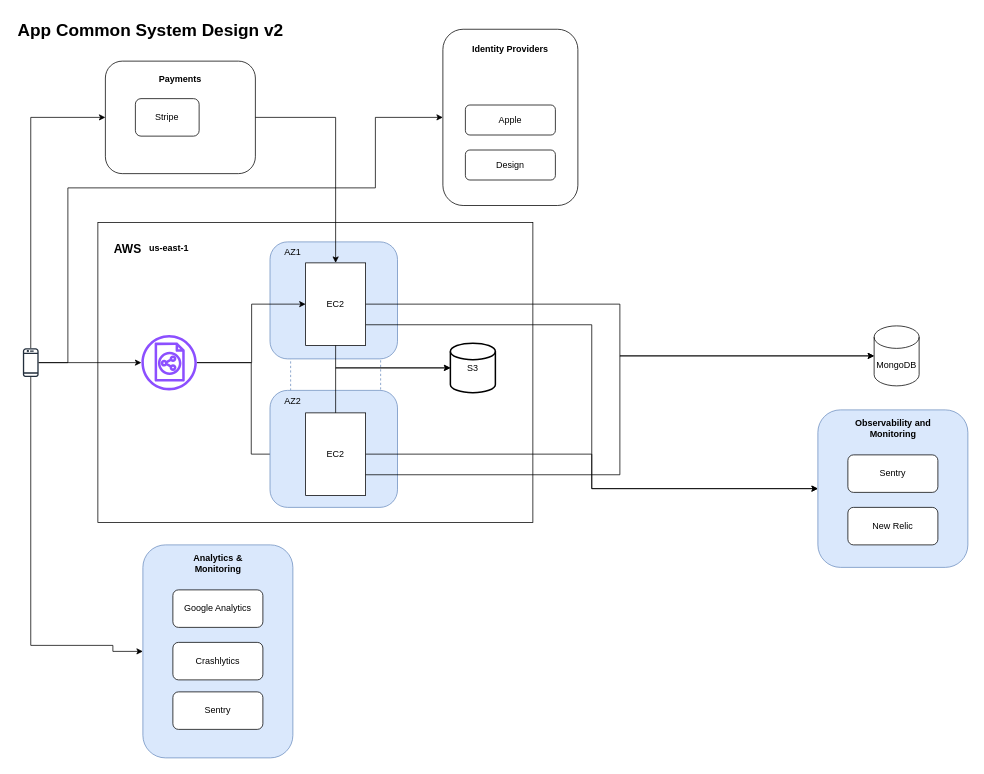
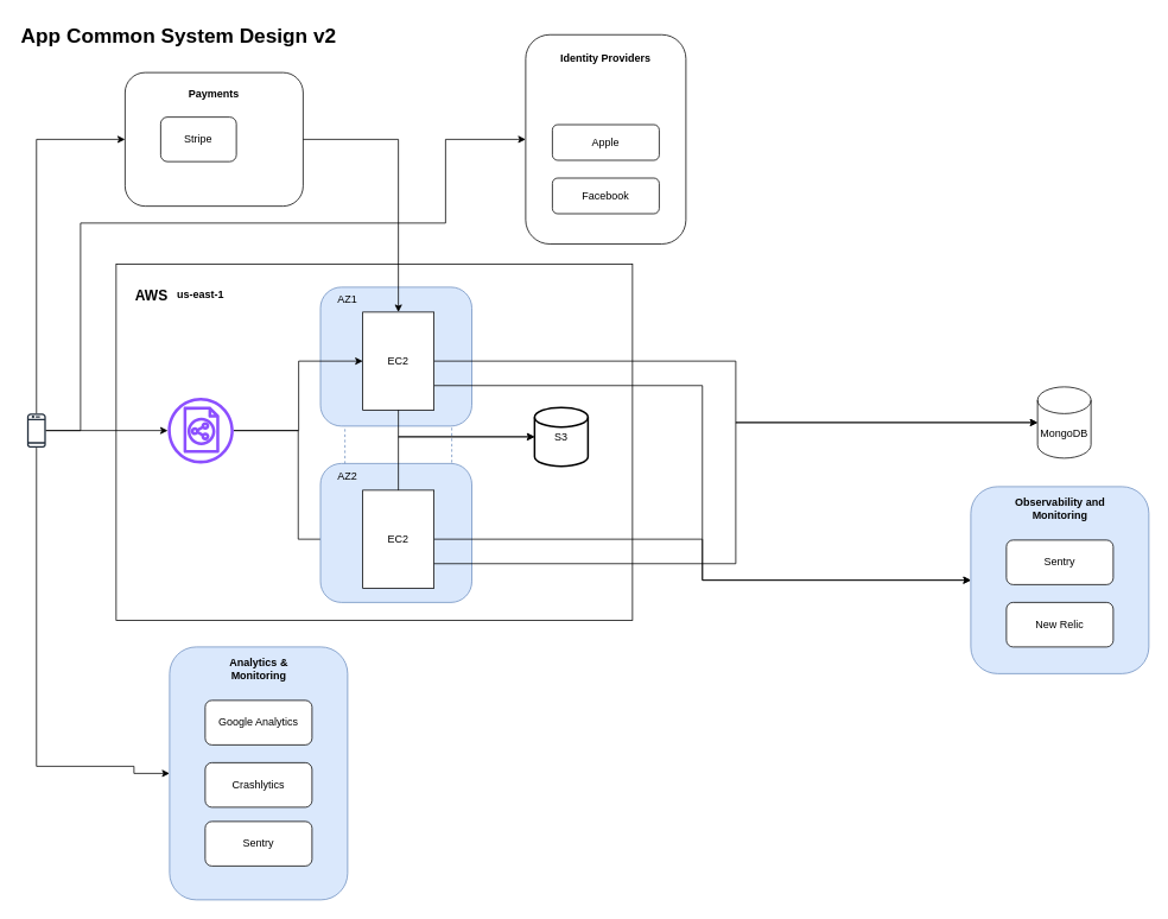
  <mxCell id="0" />
  <mxCell id="1" parent="0" />
  <mxCell id="2" value="" style="rounded=0;whiteSpace=wrap;html=1;fillColor=none;" parent="1" vertex="1"><mxGeometry x="130" y="296" width="580" height="400" as="geometry" /></mxCell>
  <mxCell id="3" value="" style="rounded=1;whiteSpace=wrap;html=1;fillColor=none;dashed=1;strokeColor=#6c8ebf;" parent="1" vertex="1"><mxGeometry x="387" y="340" width="120" height="330" as="geometry" /></mxCell>
  <mxCell id="4" value="" style="rounded=1;whiteSpace=wrap;html=1;fillColor=#dae8fc;strokeColor=#6c8ebf;" parent="1" vertex="1"><mxGeometry x="359.5" y="322" width="170" height="156" as="geometry" /></mxCell>
  <mxCell id="5" value="" style="rounded=1;whiteSpace=wrap;html=1;fillColor=none;" parent="1" vertex="1"><mxGeometry x="590" y="38.5" width="180" height="235" as="geometry" /></mxCell>
  <mxCell id="6" style="edgeStyle=orthogonalEdgeStyle;rounded=0;orthogonalLoop=1;jettySize=auto;html=1;" parent="1" source="7" target="12" edge="1"><mxGeometry relative="1" as="geometry" /></mxCell>
  <mxCell id="7" value="" style="rounded=1;whiteSpace=wrap;html=1;fillColor=none;" parent="1" vertex="1"><mxGeometry x="140" y="81" width="200" height="150" as="geometry" /></mxCell>
  <mxCell id="8" value="App Common System Design v2" style="text;html=1;align=center;verticalAlign=middle;resizable=0;points=[];autosize=1;strokeColor=none;fillColor=none;fontSize=23;fontStyle=1" parent="1" vertex="1"><mxGeometry x="20" y="20" width="360" height="40" as="geometry" /></mxCell>
  <mxCell id="9" value="MongoDB" style="shape=cylinder3;whiteSpace=wrap;html=1;boundedLbl=1;backgroundOutline=1;size=15;" parent="1" vertex="1"><mxGeometry x="1165" y="434" width="60" height="80" as="geometry" /></mxCell>
  <mxCell id="10" style="edgeStyle=orthogonalEdgeStyle;rounded=0;orthogonalLoop=1;jettySize=auto;html=1;exitX=1;exitY=0.5;exitDx=0;exitDy=0;entryX=0;entryY=0.5;entryDx=0;entryDy=0;entryPerimeter=0;" parent="1" source="12" target="9" edge="1"><mxGeometry relative="1" as="geometry"><mxPoint x="630" y="566" as="targetPoint" /></mxGeometry></mxCell>
  <mxCell id="11" style="edgeStyle=orthogonalEdgeStyle;rounded=0;orthogonalLoop=1;jettySize=auto;html=1;exitX=1;exitY=0.75;exitDx=0;exitDy=0;entryX=0;entryY=0.5;entryDx=0;entryDy=0;" parent="1" source="12" target="28" edge="1"><mxGeometry relative="1" as="geometry" /></mxCell>
  <mxCell id="12" value="EC2" style="rounded=0;whiteSpace=wrap;html=1;" parent="1" vertex="1"><mxGeometry x="407" y="350" width="80" height="110" as="geometry" /></mxCell>
  <mxCell id="13" style="edgeStyle=orthogonalEdgeStyle;rounded=0;orthogonalLoop=1;jettySize=auto;html=1;entryX=0;entryY=0.5;entryDx=0;entryDy=0;" parent="1" source="16" target="23" edge="1"><mxGeometry relative="1" as="geometry"><Array as="points"><mxPoint x="41" y="860" /><mxPoint x="150" y="860" /><mxPoint x="150" y="868" /></Array></mxGeometry></mxCell>
  <mxCell id="14" style="edgeStyle=orthogonalEdgeStyle;rounded=0;orthogonalLoop=1;jettySize=auto;html=1;entryX=0;entryY=0.5;entryDx=0;entryDy=0;" parent="1" source="16" target="7" edge="1"><mxGeometry relative="1" as="geometry"><Array as="points"><mxPoint x="41" y="156" /></Array></mxGeometry></mxCell>
  <mxCell id="15" style="edgeStyle=orthogonalEdgeStyle;rounded=0;orthogonalLoop=1;jettySize=auto;html=1;entryX=0;entryY=0.5;entryDx=0;entryDy=0;" edge="1" parent="1" source="16" target="5"><mxGeometry relative="1" as="geometry"><Array as="points"><mxPoint x="90" y="483" /><mxPoint x="90" y="250" /><mxPoint x="500" y="250" /><mxPoint x="500" y="156" /></Array></mxGeometry></mxCell>
  <mxCell id="16" value="" style="sketch=0;outlineConnect=0;fontColor=#232F3E;gradientColor=none;fillColor=#232F3D;strokeColor=none;dashed=0;verticalLabelPosition=bottom;verticalAlign=top;align=center;html=1;fontSize=12;fontStyle=0;aspect=fixed;pointerEvents=1;shape=mxgraph.aws4.mobile_client;" parent="1" vertex="1"><mxGeometry x="30" y="463" width="21.03" height="40" as="geometry" /></mxCell>
  <mxCell id="17" style="edgeStyle=orthogonalEdgeStyle;rounded=0;orthogonalLoop=1;jettySize=auto;html=1;" parent="1" source="16" target="37" edge="1"><mxGeometry relative="1" as="geometry"><mxPoint x="219" y="446" as="sourcePoint" /></mxGeometry></mxCell>
  <mxCell id="18" value="S3" style="strokeWidth=2;html=1;shape=mxgraph.flowchart.database;whiteSpace=wrap;" parent="1" vertex="1"><mxGeometry x="600" y="457" width="60" height="66" as="geometry" /></mxCell>
  <mxCell id="19" value="AWS" style="text;html=1;align=center;verticalAlign=middle;whiteSpace=wrap;rounded=0;fontStyle=1;fontSize=16;" parent="1" vertex="1"><mxGeometry x="140" y="316" width="60" height="30" as="geometry" /></mxCell>
  <mxCell id="20" value="Apple" style="rounded=1;whiteSpace=wrap;html=1;" parent="1" vertex="1"><mxGeometry x="620" y="139.5" width="120" height="40" as="geometry" /></mxCell>
- <mxCell id="21" value="Design" style="rounded=1;whiteSpace=wrap;html=1;" parent="1" vertex="1"><mxGeometry x="620" y="199.5" width="120" height="40" as="geometry" /></mxCell>
+ <mxCell id="21" value="Facebook" style="rounded=1;whiteSpace=wrap;html=1;" parent="1" vertex="1"><mxGeometry x="620" y="199.5" width="120" height="40" as="geometry" /></mxCell>
  <mxCell id="22" value="Identity Providers" style="text;html=1;align=center;verticalAlign=middle;whiteSpace=wrap;rounded=0;fontStyle=1" parent="1" vertex="1"><mxGeometry x="620" y="49.5" width="120" height="30" as="geometry" /></mxCell>
  <mxCell id="23" value="" style="rounded=1;whiteSpace=wrap;html=1;fillColor=#dae8fc;strokeColor=#6c8ebf;" parent="1" vertex="1"><mxGeometry x="190" y="726" width="200" height="284" as="geometry" /></mxCell>
  <mxCell id="24" value="Google Analytics" style="rounded=1;whiteSpace=wrap;html=1;" parent="1" vertex="1"><mxGeometry x="230" y="786" width="120" height="50" as="geometry" /></mxCell>
  <mxCell id="25" value="Crashlytics" style="rounded=1;whiteSpace=wrap;html=1;" parent="1" vertex="1"><mxGeometry x="230" y="856" width="120" height="50" as="geometry" /></mxCell>
  <mxCell id="26" value="Analytics &amp;amp; Monitoring" style="text;html=1;align=center;verticalAlign=middle;whiteSpace=wrap;rounded=0;fontStyle=1" parent="1" vertex="1"><mxGeometry x="225.5" y="736" width="129" height="30" as="geometry" /></mxCell>
  <mxCell id="27" value="us-east-1" style="text;html=1;align=center;verticalAlign=middle;whiteSpace=wrap;rounded=0;fontStyle=1" parent="1" vertex="1"><mxGeometry x="195" y="316" width="60" height="30" as="geometry" /></mxCell>
  <mxCell id="28" value="" style="rounded=1;whiteSpace=wrap;html=1;fillColor=#dae8fc;strokeColor=#6c8ebf;" parent="1" vertex="1"><mxGeometry x="1090" y="546" width="200" height="210" as="geometry" /></mxCell>
  <mxCell id="29" value="Sentry" style="rounded=1;whiteSpace=wrap;html=1;" parent="1" vertex="1"><mxGeometry x="1130" y="606" width="120" height="50" as="geometry" /></mxCell>
  <mxCell id="30" value="New Relic" style="rounded=1;whiteSpace=wrap;html=1;" parent="1" vertex="1"><mxGeometry x="1130" y="676" width="120" height="50" as="geometry" /></mxCell>
  <mxCell id="31" value="Observability and Monitoring" style="text;html=1;align=center;verticalAlign=middle;whiteSpace=wrap;rounded=0;fontStyle=1" parent="1" vertex="1"><mxGeometry x="1125.5" y="556" width="129" height="30" as="geometry" /></mxCell>
  <mxCell id="32" value="Stripe" style="rounded=1;whiteSpace=wrap;html=1;" parent="1" vertex="1"><mxGeometry x="180" y="131" width="85" height="50" as="geometry" /></mxCell>
  <mxCell id="33" value="Payments" style="text;html=1;align=center;verticalAlign=middle;whiteSpace=wrap;rounded=0;fontStyle=1" parent="1" vertex="1"><mxGeometry x="210" y="90" width="60" height="30" as="geometry" /></mxCell>
  <mxCell id="34" value="AZ1" style="text;html=1;align=center;verticalAlign=middle;whiteSpace=wrap;rounded=0;" parent="1" vertex="1"><mxGeometry x="359.5" y="321" width="60" height="30" as="geometry" /></mxCell>
  <mxCell id="35" style="edgeStyle=orthogonalEdgeStyle;rounded=0;orthogonalLoop=1;jettySize=auto;html=1;" parent="1" source="37" target="12" edge="1"><mxGeometry relative="1" as="geometry"><mxPoint x="262" y="446" as="sourcePoint" /><Array as="points"><mxPoint x="335" y="483" /><mxPoint x="335" y="405" /></Array></mxGeometry></mxCell>
  <mxCell id="36" style="edgeStyle=orthogonalEdgeStyle;rounded=0;orthogonalLoop=1;jettySize=auto;html=1;entryX=0;entryY=0.5;entryDx=0;entryDy=0;" parent="1" source="37" target="40" edge="1"><mxGeometry relative="1" as="geometry" /></mxCell>
  <mxCell id="37" value="" style="sketch=0;outlineConnect=0;fontColor=#232F3E;gradientColor=none;fillColor=#8C4FFF;strokeColor=none;dashed=0;verticalLabelPosition=bottom;verticalAlign=top;align=center;html=1;fontSize=12;fontStyle=0;aspect=fixed;pointerEvents=1;shape=mxgraph.aws4.classic_load_balancer;" parent="1" vertex="1"><mxGeometry x="188" y="446" width="74" height="74" as="geometry" /></mxCell>
  <mxCell id="38" value="" style="rounded=1;whiteSpace=wrap;html=1;fillColor=#dae8fc;strokeColor=#6c8ebf;" parent="1" vertex="1"><mxGeometry x="359.5" y="520" width="170" height="156" as="geometry" /></mxCell>
  <mxCell id="39" style="edgeStyle=orthogonalEdgeStyle;rounded=0;orthogonalLoop=1;jettySize=auto;html=1;exitX=1;exitY=0.5;exitDx=0;exitDy=0;entryX=0;entryY=0.5;entryDx=0;entryDy=0;" parent="1" source="40" target="28" edge="1"><mxGeometry relative="1" as="geometry" /></mxCell>
  <mxCell id="40" value="EC2" style="rounded=0;whiteSpace=wrap;html=1;" parent="1" vertex="1"><mxGeometry x="407" y="550" width="80" height="110" as="geometry" /></mxCell>
  <mxCell id="41" value="AZ2" style="text;html=1;align=center;verticalAlign=middle;whiteSpace=wrap;rounded=0;" parent="1" vertex="1"><mxGeometry x="359.5" y="520" width="60" height="30" as="geometry" /></mxCell>
  <mxCell id="42" style="edgeStyle=orthogonalEdgeStyle;rounded=0;orthogonalLoop=1;jettySize=auto;html=1;exitX=1;exitY=0.75;exitDx=0;exitDy=0;entryX=0;entryY=0.5;entryDx=0;entryDy=0;entryPerimeter=0;" parent="1" source="40" target="9" edge="1"><mxGeometry relative="1" as="geometry" /></mxCell>
  <mxCell id="43" style="edgeStyle=orthogonalEdgeStyle;rounded=0;orthogonalLoop=1;jettySize=auto;html=1;exitX=0.5;exitY=0;exitDx=0;exitDy=0;entryX=0;entryY=0.5;entryDx=0;entryDy=0;entryPerimeter=0;" parent="1" source="40" target="18" edge="1"><mxGeometry relative="1" as="geometry" /></mxCell>
  <mxCell id="44" style="edgeStyle=orthogonalEdgeStyle;rounded=0;orthogonalLoop=1;jettySize=auto;html=1;exitX=0.5;exitY=1;exitDx=0;exitDy=0;entryX=0;entryY=0.5;entryDx=0;entryDy=0;entryPerimeter=0;" parent="1" source="12" target="18" edge="1"><mxGeometry relative="1" as="geometry" /></mxCell>
  <mxCell id="45" value="Sentry" style="rounded=1;whiteSpace=wrap;html=1;" vertex="1" parent="1"><mxGeometry x="230" y="922" width="120" height="50" as="geometry" /></mxCell>
